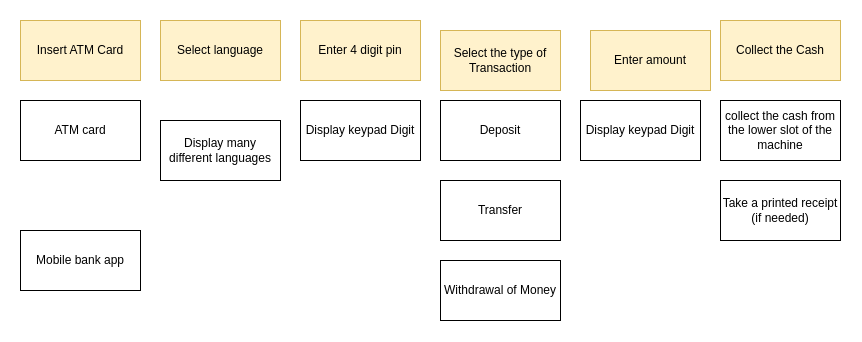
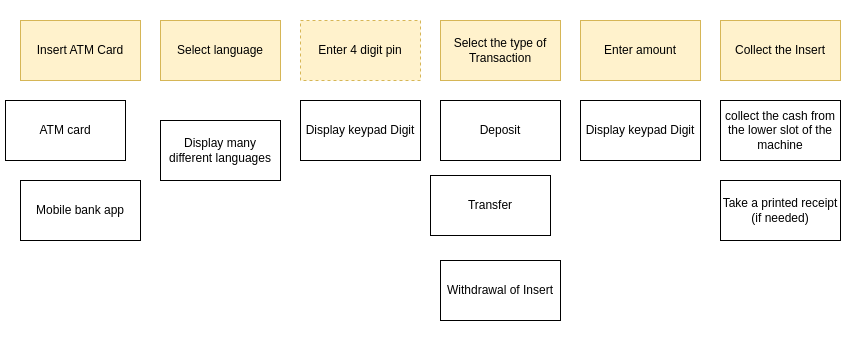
  <mxCell id="0" />
  <mxCell id="1" parent="0" />
  <mxCell id="2" value="Insert ATM Card" style="rounded=0;whiteSpace=wrap;html=1;fillColor=#fff2cc;strokeColor=#d6b656;" vertex="1" parent="1"><mxGeometry x="20" y="20" width="120" height="60" as="geometry" /></mxCell>
  <mxCell id="3" value="Select language" style="rounded=0;whiteSpace=wrap;html=1;fillColor=#fff2cc;strokeColor=#d6b656;" vertex="1" parent="1"><mxGeometry x="160" y="20" width="120" height="60" as="geometry" /></mxCell>
- <mxCell id="4" value="Enter 4 digit pin" style="rounded=0;whiteSpace=wrap;html=1;fillColor=#fff2cc;strokeColor=#d6b656;" vertex="1" parent="1"><mxGeometry x="300" y="20" width="120" height="60" as="geometry" /></mxCell>
- <mxCell id="5" value="Select the type of Transaction" style="rounded=0;whiteSpace=wrap;html=1;fillColor=#fff2cc;strokeColor=#d6b656;" vertex="1" parent="1"><mxGeometry x="440" y="30" width="120" height="60" as="geometry" /></mxCell>
- <mxCell id="6" value="Enter amount" style="rounded=0;whiteSpace=wrap;html=1;fillColor=#fff2cc;strokeColor=#d6b656;" vertex="1" parent="1"><mxGeometry x="590" y="30" width="120" height="60" as="geometry" /></mxCell>
- <mxCell id="7" value="Collect the Cash" style="rounded=0;whiteSpace=wrap;html=1;fillColor=#fff2cc;strokeColor=#d6b656;" vertex="1" parent="1"><mxGeometry x="720" y="20" width="120" height="60" as="geometry" /></mxCell>
+ <mxCell id="4" value="Enter 4 digit pin" style="rounded=0;whiteSpace=wrap;html=1;fillColor=#fff2cc;strokeColor=#d6b656;dashed=1;" vertex="1" parent="1"><mxGeometry x="300" y="20" width="120" height="60" as="geometry" /></mxCell>
+ <mxCell id="5" value="Select the type of Transaction" style="rounded=0;whiteSpace=wrap;html=1;fillColor=#fff2cc;strokeColor=#d6b656;" vertex="1" parent="1"><mxGeometry x="440" y="20" width="120" height="60" as="geometry" /></mxCell>
+ <mxCell id="6" value="Enter amount" style="rounded=0;whiteSpace=wrap;html=1;fillColor=#fff2cc;strokeColor=#d6b656;" vertex="1" parent="1"><mxGeometry x="580" y="20" width="120" height="60" as="geometry" /></mxCell>
+ <mxCell id="7" value="Collect the Insert" style="rounded=0;whiteSpace=wrap;html=1;fillColor=#fff2cc;strokeColor=#d6b656;" vertex="1" parent="1"><mxGeometry x="720" y="20" width="120" height="60" as="geometry" /></mxCell>
  <mxCell id="8" value="collect the cash from the lower slot of the machine" style="rounded=0;whiteSpace=wrap;html=1;" vertex="1" parent="1"><mxGeometry x="720" y="100" width="120" height="60" as="geometry" /></mxCell>
- <mxCell id="9" value="ATM card" style="rounded=0;whiteSpace=wrap;html=1;" vertex="1" parent="1"><mxGeometry x="20" y="100" width="120" height="60" as="geometry" /></mxCell>
- <mxCell id="10" value="Mobile bank app" style="rounded=0;whiteSpace=wrap;html=1;" vertex="1" parent="1"><mxGeometry x="20" y="230" width="120" height="60" as="geometry" /></mxCell>
+ <mxCell id="9" value="ATM card" style="rounded=0;whiteSpace=wrap;html=1;" vertex="1" parent="1"><mxGeometry x="5" y="100" width="120" height="60" as="geometry" /></mxCell>
+ <mxCell id="10" value="Mobile bank app" style="rounded=0;whiteSpace=wrap;html=1;" vertex="1" parent="1"><mxGeometry x="20" y="180" width="120" height="60" as="geometry" /></mxCell>
  <mxCell id="11" value="Display many different languages" style="rounded=0;whiteSpace=wrap;html=1;" vertex="1" parent="1"><mxGeometry x="160" y="120" width="120" height="60" as="geometry" /></mxCell>
  <mxCell id="12" value="Display keypad&amp;nbsp;Digit" style="rounded=0;whiteSpace=wrap;html=1;" vertex="1" parent="1"><mxGeometry x="300" y="100" width="120" height="60" as="geometry" /></mxCell>
  <mxCell id="13" value="Deposit" style="rounded=0;whiteSpace=wrap;html=1;" vertex="1" parent="1"><mxGeometry x="440" y="100" width="120" height="60" as="geometry" /></mxCell>
- <mxCell id="14" value="Transfer" style="rounded=0;whiteSpace=wrap;html=1;" vertex="1" parent="1"><mxGeometry x="440" y="180" width="120" height="60" as="geometry" /></mxCell>
- <mxCell id="15" value="Withdrawal&amp;nbsp;of Money" style="rounded=0;whiteSpace=wrap;html=1;" vertex="1" parent="1"><mxGeometry x="440" y="260" width="120" height="60" as="geometry" /></mxCell>
+ <mxCell id="14" value="Transfer" style="rounded=0;whiteSpace=wrap;html=1;" vertex="1" parent="1"><mxGeometry x="430" y="175" width="120" height="60" as="geometry" /></mxCell>
+ <mxCell id="15" value="Withdrawal&amp;nbsp;of Insert" style="rounded=0;whiteSpace=wrap;html=1;" vertex="1" parent="1"><mxGeometry x="440" y="260" width="120" height="60" as="geometry" /></mxCell>
  <mxCell id="16" value="Display keypad&amp;nbsp;Digit" style="rounded=0;whiteSpace=wrap;html=1;" vertex="1" parent="1"><mxGeometry x="580" y="100" width="120" height="60" as="geometry" /></mxCell>
  <mxCell id="17" value="Take a printed receipt (if needed)" style="rounded=0;whiteSpace=wrap;html=1;" vertex="1" parent="1"><mxGeometry x="720" y="180" width="120" height="60" as="geometry" /></mxCell>
